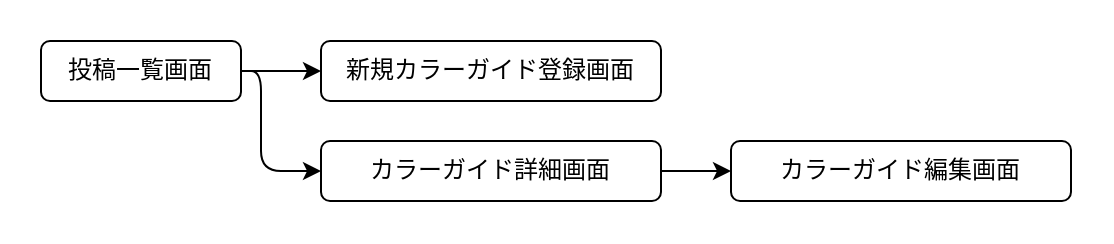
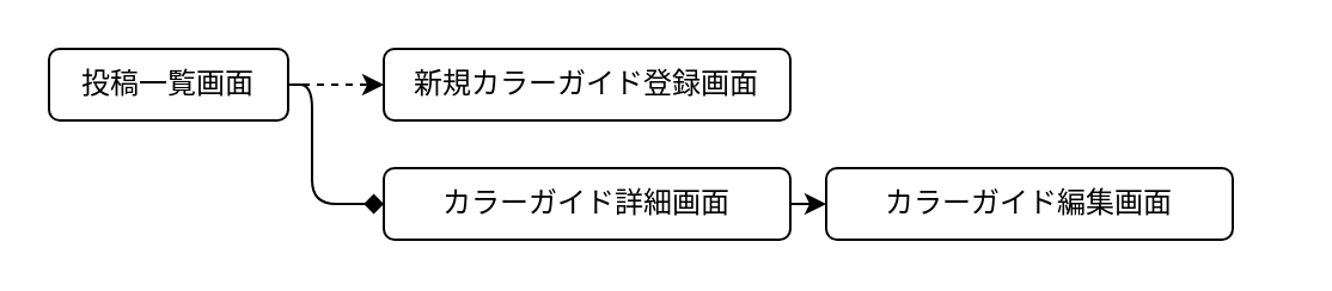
  <mxCell id="0" />
  <mxCell id="1" parent="0" />
- <mxCell id="2" style="edgeStyle=none;html=1;" parent="1" source="4" target="5" edge="1"><mxGeometry relative="1" as="geometry" /></mxCell>
- <mxCell id="3" style="edgeStyle=none;html=1;entryX=0;entryY=0.5;entryDx=0;entryDy=0;" parent="1" source="4" target="7" edge="1"><mxGeometry relative="1" as="geometry"><Array as="points"><mxPoint x="130" y="35" /><mxPoint x="130" y="85" /></Array></mxGeometry></mxCell>
+ <mxCell id="2" style="edgeStyle=none;html=1;dashed=1;" parent="1" source="4" target="5" edge="1"><mxGeometry relative="1" as="geometry" /></mxCell>
+ <mxCell id="3" style="edgeStyle=none;html=1;entryX=0;entryY=0.5;entryDx=0;entryDy=0;endArrow=diamond;" parent="1" source="4" target="7" edge="1"><mxGeometry relative="1" as="geometry"><Array as="points"><mxPoint x="130" y="35" /><mxPoint x="130" y="85" /></Array></mxGeometry></mxCell>
  <mxCell id="4" value="投稿一覧画面" style="rounded=1;whiteSpace=wrap;html=1;labelBackgroundColor=none;labelBorderColor=none;" parent="1" vertex="1"><mxGeometry x="20" y="20" width="100" height="30" as="geometry" /></mxCell>
  <mxCell id="5" value="新規カラーガイド登録画面" style="rounded=1;whiteSpace=wrap;html=1;labelBackgroundColor=none;labelBorderColor=none;" parent="1" vertex="1"><mxGeometry x="160" y="20" width="170" height="30" as="geometry" /></mxCell>
  <mxCell id="6" style="edgeStyle=none;html=1;" parent="1" source="7" target="8" edge="1"><mxGeometry relative="1" as="geometry" /></mxCell>
  <mxCell id="7" value="カラーガイド詳細画面" style="rounded=1;whiteSpace=wrap;html=1;labelBackgroundColor=none;labelBorderColor=none;" parent="1" vertex="1"><mxGeometry x="160" y="70" width="170" height="30" as="geometry" /></mxCell>
- <mxCell id="8" value="カラーガイド編集画面" style="rounded=1;whiteSpace=wrap;html=1;labelBackgroundColor=none;labelBorderColor=none;" parent="1" vertex="1"><mxGeometry x="365" y="70" width="170" height="30" as="geometry" /></mxCell>
+ <mxCell id="8" value="カラーガイド編集画面" style="rounded=1;whiteSpace=wrap;html=1;labelBackgroundColor=none;labelBorderColor=none;" parent="1" vertex="1"><mxGeometry x="345" y="70" width="170" height="30" as="geometry" /></mxCell>
